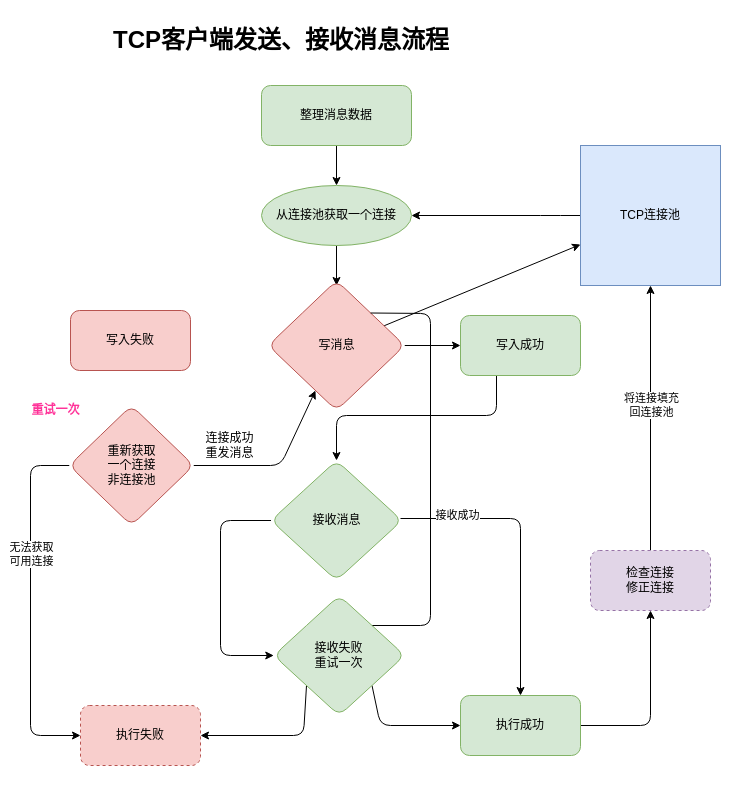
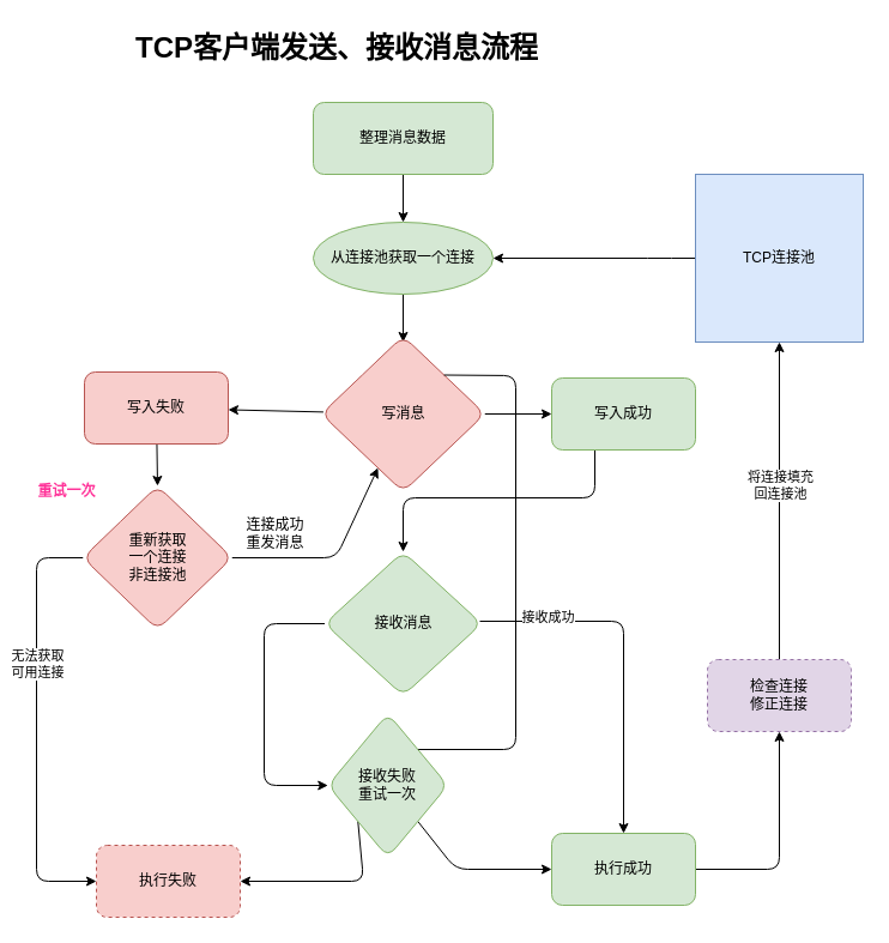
  <mxCell id="0" />
  <mxCell id="1" parent="0" />
  <mxCell id="2" value="&lt;h1&gt;TCP客户端发送、接收消息流程&lt;/h1&gt;&lt;p&gt;&lt;br&gt;&lt;/p&gt;" style="text;html=1;strokeColor=none;fillColor=none;spacing=5;spacingTop=-20;whiteSpace=wrap;overflow=hidden;rounded=0;" vertex="1" parent="1"><mxGeometry x="108" y="20" width="351" height="50" as="geometry" /></mxCell>
  <mxCell id="3" value="" style="edgeStyle=none;html=1;" edge="1" parent="1" source="4"><mxGeometry relative="1" as="geometry"><mxPoint x="336" y="285" as="targetPoint" /></mxGeometry></mxCell>
  <mxCell id="4" value="从连接池获取一个连接" style="ellipse;whiteSpace=wrap;html=1;fillColor=#d5e8d4;strokeColor=#82b366;" vertex="1" parent="1"><mxGeometry x="261" y="185" width="150" height="60" as="geometry" /></mxCell>
  <mxCell id="5" style="edgeStyle=none;html=1;entryX=1;entryY=0.5;entryDx=0;entryDy=0;" edge="1" parent="1" source="6" target="4"><mxGeometry relative="1" as="geometry"><Array as="points"><mxPoint x="550" y="215" /></Array></mxGeometry></mxCell>
  <mxCell id="6" value="TCP连接池" style="whiteSpace=wrap;html=1;aspect=fixed;fillColor=#dae8fc;strokeColor=#6c8ebf;" vertex="1" parent="1"><mxGeometry x="580" y="145" width="140" height="140" as="geometry" /></mxCell>
  <mxCell id="7" value="" style="edgeStyle=none;html=1;" edge="1" parent="1" source="8" target="4"><mxGeometry relative="1" as="geometry" /></mxCell>
  <mxCell id="8" value="整理消息数据" style="rounded=1;whiteSpace=wrap;html=1;fillColor=#d5e8d4;strokeColor=#82b366;" vertex="1" parent="1"><mxGeometry x="261" y="85" width="150" height="60" as="geometry" /></mxCell>
  <mxCell id="9" value="" style="edgeStyle=none;html=1;entryX=0;entryY=0.5;entryDx=0;entryDy=0;" edge="1" parent="1" source="11" target="13"><mxGeometry relative="1" as="geometry"><mxPoint x="436" y="343.125" as="targetPoint" /></mxGeometry></mxCell>
- <mxCell id="10" value="" style="edgeStyle=none;html=1;" edge="1" parent="1" source="11" target="6"><mxGeometry relative="1" as="geometry"><mxPoint x="231" y="340" as="targetPoint" /></mxGeometry></mxCell>
+ <mxCell id="10" value="" style="edgeStyle=none;html=1;" edge="1" parent="1" source="11" target="19"><mxGeometry relative="1" as="geometry"><mxPoint x="231" y="340" as="targetPoint" /></mxGeometry></mxCell>
  <mxCell id="11" value="写消息" style="rhombus;whiteSpace=wrap;html=1;fillColor=#f8cecc;strokeColor=#b85450;rounded=1;" vertex="1" parent="1"><mxGeometry x="267.75" y="280" width="136.5" height="130" as="geometry" /></mxCell>
  <mxCell id="12" style="edgeStyle=none;html=1;entryX=0.5;entryY=0;entryDx=0;entryDy=0;" edge="1" parent="1" target="17"><mxGeometry relative="1" as="geometry"><mxPoint x="496" y="375" as="sourcePoint" /><Array as="points"><mxPoint x="496" y="415" /><mxPoint x="336" y="415" /></Array></mxGeometry></mxCell>
  <mxCell id="13" value="写入成功" style="whiteSpace=wrap;html=1;fillColor=#d5e8d4;strokeColor=#82b366;rounded=1;" vertex="1" parent="1"><mxGeometry x="460" y="315" width="120" height="60" as="geometry" /></mxCell>
  <mxCell id="14" value="" style="edgeStyle=none;html=1;" edge="1" parent="1" target="27"><mxGeometry relative="1" as="geometry"><mxPoint x="400" y="518" as="sourcePoint" /><Array as="points"><mxPoint x="520" y="518" /></Array></mxGeometry></mxCell>
  <mxCell id="15" value="接收成功" style="edgeLabel;html=1;align=center;verticalAlign=middle;resizable=0;points=[];" vertex="1" connectable="0" parent="14"><mxGeometry x="-0.621" y="4" relative="1" as="geometry"><mxPoint as="offset" /></mxGeometry></mxCell>
  <mxCell id="16" style="edgeStyle=none;html=1;exitX=0;exitY=0.5;exitDx=0;exitDy=0;entryX=0;entryY=0.5;entryDx=0;entryDy=0;fontColor=#FF3399;" edge="1" parent="1" source="17" target="35"><mxGeometry relative="1" as="geometry"><Array as="points"><mxPoint x="220" y="520" /><mxPoint x="220" y="655" /></Array></mxGeometry></mxCell>
  <mxCell id="17" value="接收消息" style="rhombus;whiteSpace=wrap;html=1;fillColor=#d5e8d4;strokeColor=#82b366;rounded=1;" vertex="1" parent="1"><mxGeometry x="270.5" y="460" width="131" height="120" as="geometry" /></mxCell>
+ <mxCell id="18" style="edgeStyle=none;html=1;entryX=0.5;entryY=0;entryDx=0;entryDy=0;" edge="1" parent="1" source="19" target="23"><mxGeometry relative="1" as="geometry" /></mxCell>
  <mxCell id="19" value="写入失败" style="whiteSpace=wrap;html=1;fillColor=#f8cecc;strokeColor=#b85450;rounded=1;" vertex="1" parent="1"><mxGeometry x="70" y="310" width="120" height="60" as="geometry" /></mxCell>
  <mxCell id="20" style="edgeStyle=none;html=1;" edge="1" parent="1" source="23" target="11"><mxGeometry relative="1" as="geometry"><Array as="points"><mxPoint x="280" y="465" /></Array></mxGeometry></mxCell>
  <mxCell id="21" style="edgeStyle=none;html=1;entryX=0;entryY=0.5;entryDx=0;entryDy=0;exitX=0;exitY=0.5;exitDx=0;exitDy=0;" edge="1" parent="1" source="23" target="25"><mxGeometry relative="1" as="geometry"><Array as="points"><mxPoint x="30" y="465" /><mxPoint x="30" y="735" /></Array></mxGeometry></mxCell>
  <mxCell id="22" value="无法获取&lt;br&gt;可用连接" style="edgeLabel;html=1;align=center;verticalAlign=middle;resizable=0;points=[];" vertex="1" connectable="0" parent="21"><mxGeometry x="-0.292" y="4" relative="1" as="geometry"><mxPoint x="-4" as="offset" /></mxGeometry></mxCell>
  <mxCell id="23" value="重新获取&lt;br&gt;一个连接&lt;br&gt;非连接池" style="rhombus;whiteSpace=wrap;html=1;fillColor=#f8cecc;strokeColor=#b85450;rounded=1;" vertex="1" parent="1"><mxGeometry x="68.75" y="405" width="124.5" height="120" as="geometry" /></mxCell>
  <mxCell id="24" value="连接成功&lt;br&gt;重发消息" style="text;html=1;align=center;verticalAlign=middle;resizable=0;points=[];autosize=1;strokeColor=none;fillColor=none;" vertex="1" parent="1"><mxGeometry x="194.25" y="425" width="70" height="40" as="geometry" /></mxCell>
  <mxCell id="25" value="执行失败" style="whiteSpace=wrap;html=1;fillColor=#f8cecc;strokeColor=#b85450;rounded=1;dashed=1;" vertex="1" parent="1"><mxGeometry x="80" y="705" width="120" height="60" as="geometry" /></mxCell>
  <mxCell id="26" style="edgeStyle=none;html=1;entryX=0.5;entryY=1;entryDx=0;entryDy=0;" edge="1" parent="1" source="27" target="30"><mxGeometry relative="1" as="geometry"><Array as="points"><mxPoint x="650" y="725" /></Array></mxGeometry></mxCell>
  <mxCell id="27" value="执行成功" style="whiteSpace=wrap;html=1;fillColor=#d5e8d4;strokeColor=#82b366;rounded=1;" vertex="1" parent="1"><mxGeometry x="460" y="695" width="120" height="60" as="geometry" /></mxCell>
  <mxCell id="28" style="edgeStyle=none;html=1;exitX=0.5;exitY=0;exitDx=0;exitDy=0;entryX=0.5;entryY=1;entryDx=0;entryDy=0;" edge="1" parent="1" source="30" target="6"><mxGeometry relative="1" as="geometry" /></mxCell>
  <mxCell id="29" value="将连接填充&lt;br&gt;回连接池" style="edgeLabel;html=1;align=center;verticalAlign=middle;resizable=0;points=[];" vertex="1" connectable="0" parent="28"><mxGeometry x="0.267" y="-3" relative="1" as="geometry"><mxPoint x="-3" y="22" as="offset" /></mxGeometry></mxCell>
  <mxCell id="30" value="检查连接&lt;br&gt;修正连接" style="rounded=1;whiteSpace=wrap;html=1;fillColor=#e1d5e7;strokeColor=#9673a6;dashed=1;" vertex="1" parent="1"><mxGeometry x="590" y="550" width="120" height="60" as="geometry" /></mxCell>
  <mxCell id="31" value="重试一次" style="text;html=1;align=center;verticalAlign=middle;resizable=0;points=[];autosize=1;strokeColor=none;fillColor=none;fontStyle=1;fontColor=#FF3399;" vertex="1" parent="1"><mxGeometry x="20" y="395" width="70" height="30" as="geometry" /></mxCell>
  <mxCell id="32" style="edgeStyle=none;html=1;exitX=1;exitY=0;exitDx=0;exitDy=0;entryX=1;entryY=0;entryDx=0;entryDy=0;fontColor=#FF3399;endArrow=none;" edge="1" parent="1" source="35" target="11"><mxGeometry relative="1" as="geometry"><Array as="points"><mxPoint x="430" y="625" /><mxPoint x="430" y="313" /></Array></mxGeometry></mxCell>
  <mxCell id="33" style="edgeStyle=none;html=1;exitX=1;exitY=1;exitDx=0;exitDy=0;fontColor=#FF3399;" edge="1" parent="1" source="35" target="27"><mxGeometry relative="1" as="geometry"><Array as="points"><mxPoint x="380" y="725" /></Array></mxGeometry></mxCell>
  <mxCell id="34" style="edgeStyle=none;html=1;exitX=0;exitY=1;exitDx=0;exitDy=0;entryX=1;entryY=0.5;entryDx=0;entryDy=0;fontColor=#FF3399;" edge="1" parent="1" source="35" target="25"><mxGeometry relative="1" as="geometry"><Array as="points"><mxPoint x="303" y="735" /></Array></mxGeometry></mxCell>
- <mxCell id="35" value="接收失败&lt;br&gt;重试一次" style="rhombus;whiteSpace=wrap;html=1;fillColor=#d5e8d4;strokeColor=#82b366;rounded=1;" vertex="1" parent="1"><mxGeometry x="273.25" y="595" width="131" height="120" as="geometry" /></mxCell>
+ <mxCell id="35" value="接收失败&lt;br&gt;重试一次" style="rhombus;whiteSpace=wrap;html=1;fillColor=#d5e8d4;strokeColor=#82b366;rounded=1;" vertex="1" parent="1"><mxGeometry x="273.25" y="595" width="100" height="120" as="geometry" /></mxCell>
